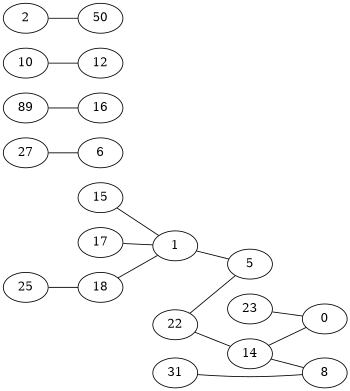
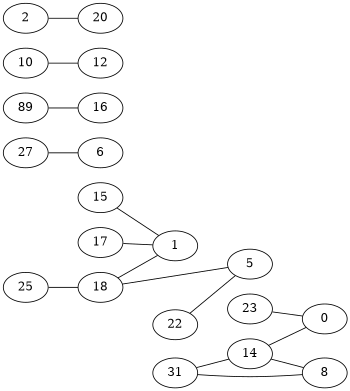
  graph {
    rankdir=LR
    22
    5
    23
    0
    25
    18
    1
    27
    6
    n10 [label=89]
    16
    10
    12
    n14 [label=31]
    8
    14
    15
    17
    2
-   20 [label=50]
+   20
    22 -- 5
    23 -- 0
    25 -- 18
-   1 -- 5
+   18 -- 5
    18 -- 1
    27 -- 6
    n10 -- 16
    10 -- 12
    n14 -- 8
-   22 -- 14
+   n14 -- 14
    14 -- 0
    14 -- 8
    15 -- 1
    17 -- 1
    2 -- 20
  }
